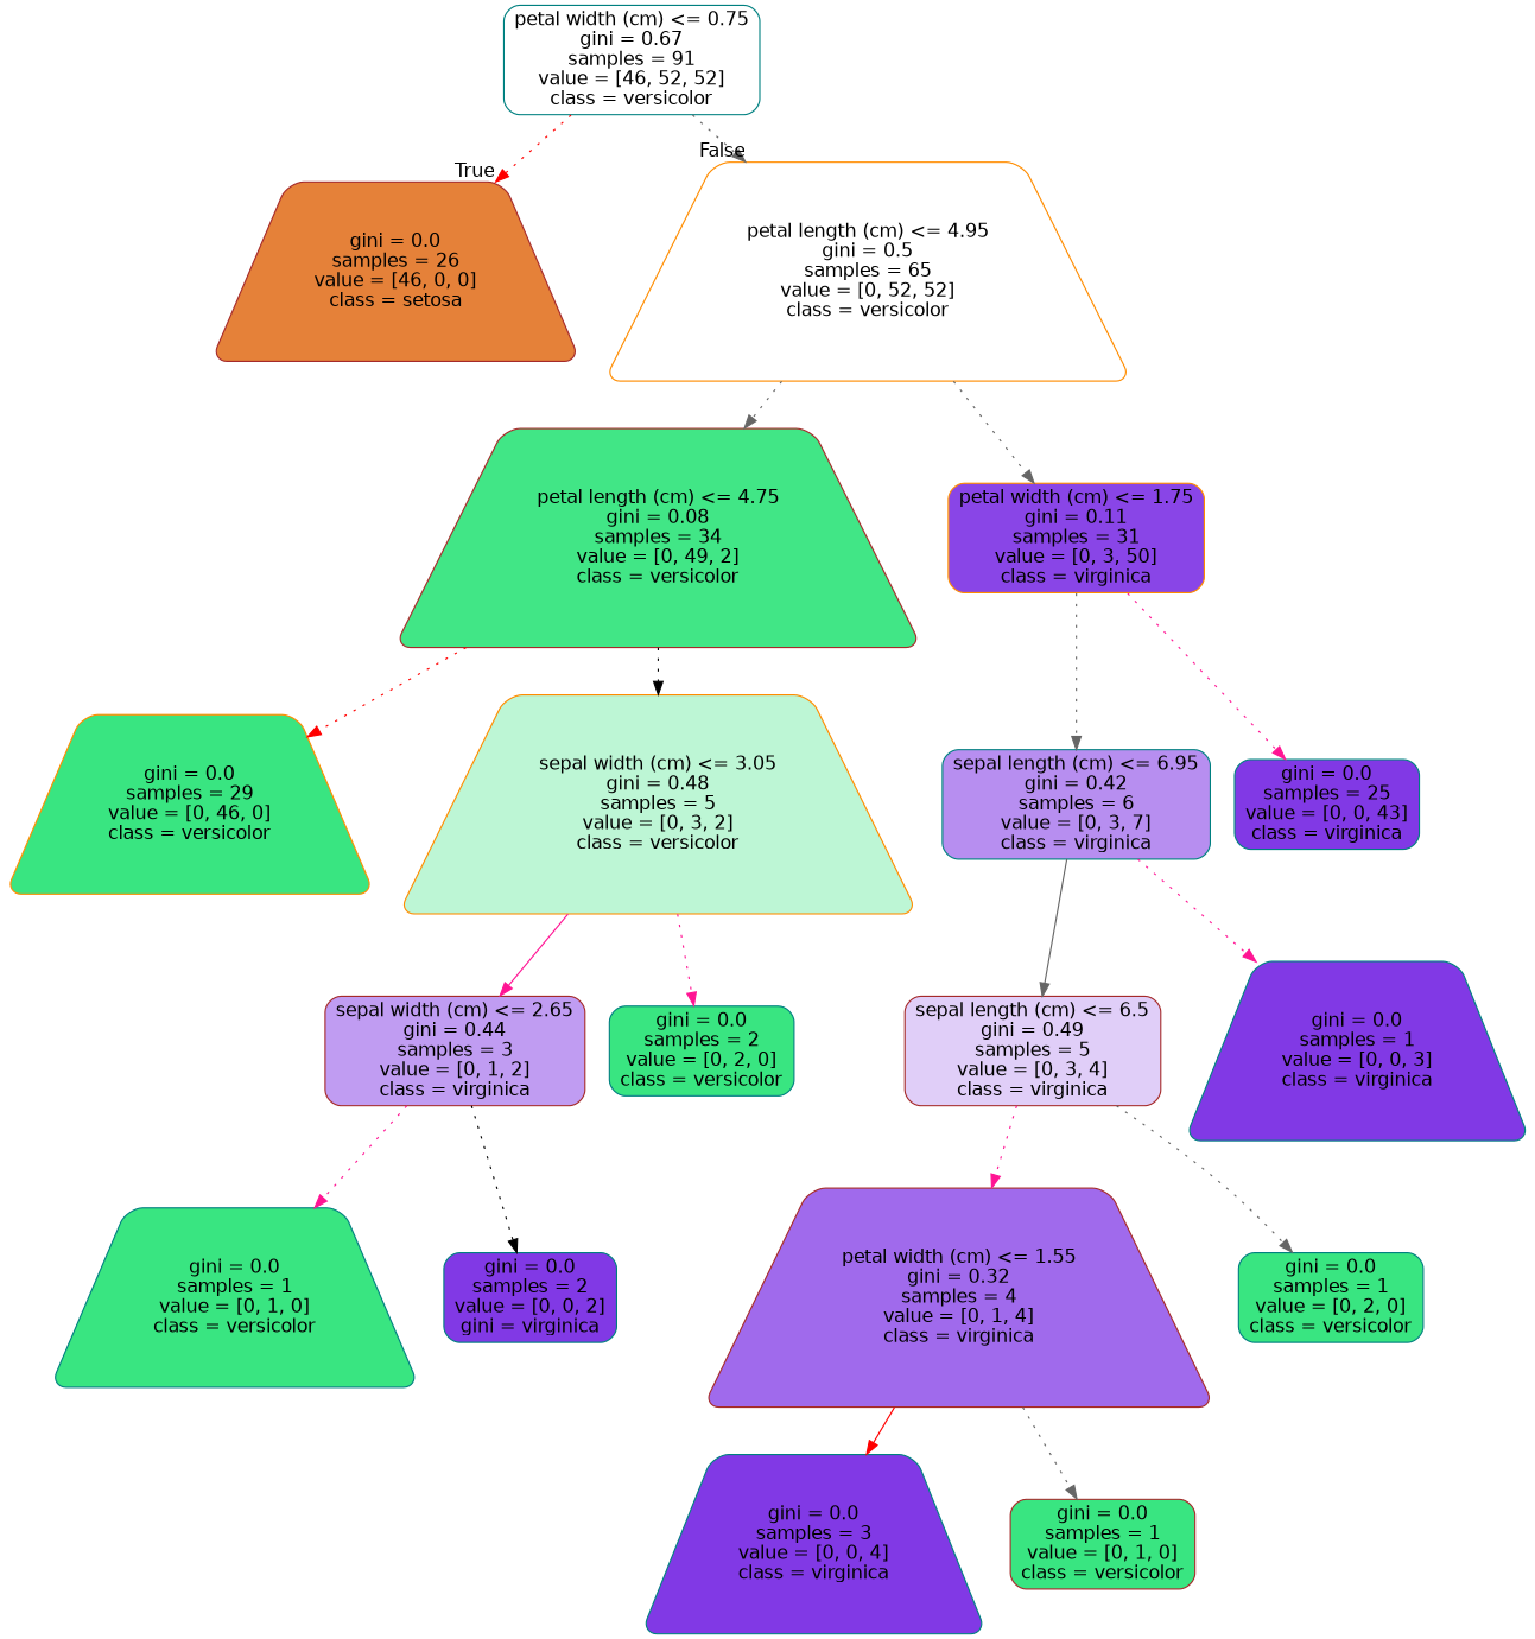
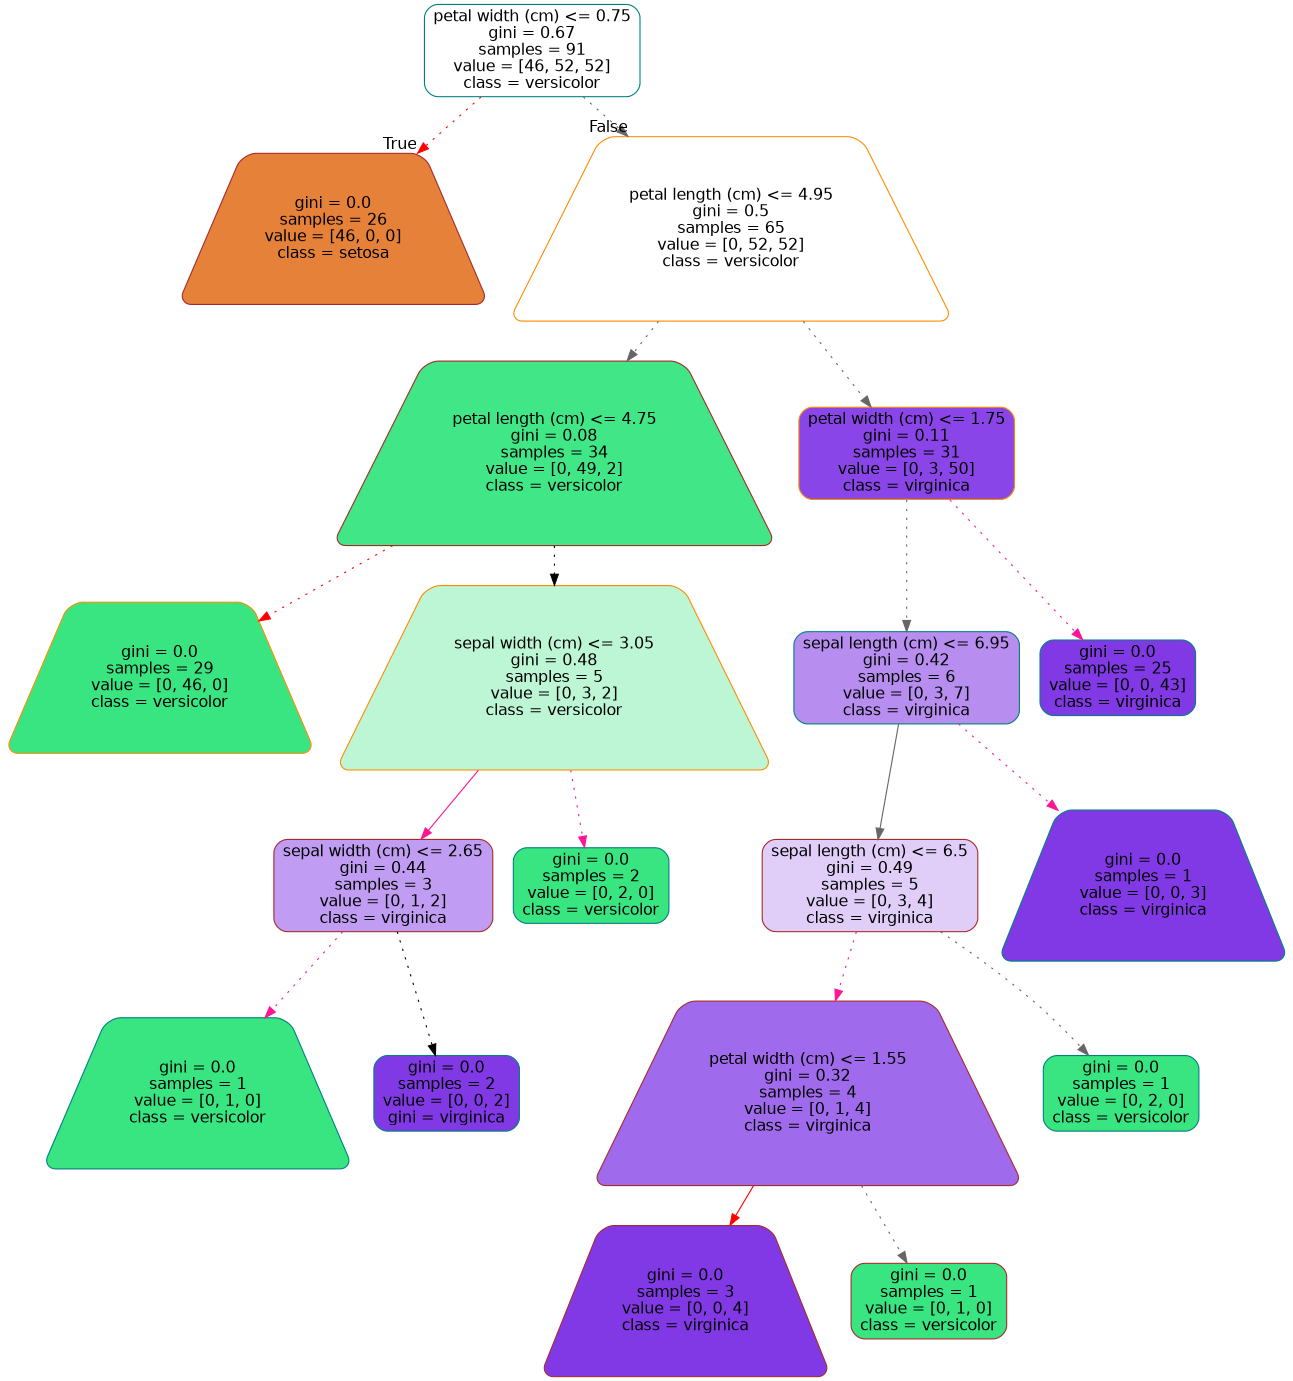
  digraph {
    node [color=teal fillcolor="#39e581" fontname=helvetica shape=box style="filled, rounded"]
    edge [color=gray40 fontname=helvetica style=dotted]
    n1 [fillcolor="#ffffff" label="petal width (cm) <= 0.75\ngini = 0.67\nsamples = 91\nvalue = [46, 52, 52]\nclass = versicolor"]
    n2 [color=brown fillcolor="#e58139" label="gini = 0.0\nsamples = 26\nvalue = [46, 0, 0]\nclass = setosa" shape=trapezium]
    n3 [color=darkorange fillcolor="#ffffff" label="petal length (cm) <= 4.95\ngini = 0.5\nsamples = 65\nvalue = [0, 52, 52]\nclass = versicolor" shape=trapezium]
    n4 [color=brown fillcolor="#41e686" label="petal length (cm) <= 4.75\ngini = 0.08\nsamples = 34\nvalue = [0, 49, 2]\nclass = versicolor" shape=trapezium]
    n5 [color=darkorange fillcolor="#8945e7" label="petal width (cm) <= 1.75\ngini = 0.11\nsamples = 31\nvalue = [0, 3, 50]\nclass = virginica"]
    n6 [color=darkorange label="gini = 0.0\nsamples = 29\nvalue = [0, 46, 0]\nclass = versicolor" shape=trapezium]
    n7 [color=darkorange fillcolor="#bdf6d5" label="sepal width (cm) <= 3.05\ngini = 0.48\nsamples = 5\nvalue = [0, 3, 2]\nclass = versicolor" shape=trapezium]
    n8 [fillcolor="#b78ef0" label="sepal length (cm) <= 6.95\ngini = 0.42\nsamples = 6\nvalue = [0, 3, 7]\nclass = virginica"]
    n9 [fillcolor="#8139e5" label="gini = 0.0\nsamples = 25\nvalue = [0, 0, 43]\nclass = virginica"]
    n10 [color=brown fillcolor="#c09cf2" label="sepal width (cm) <= 2.65\ngini = 0.44\nsamples = 3\nvalue = [0, 1, 2]\nclass = virginica"]
    n11 [label="gini = 0.0\nsamples = 2\nvalue = [0, 2, 0]\nclass = versicolor"]
    n12 [label="gini = 0.0\nsamples = 1\nvalue = [0, 1, 0]\nclass = versicolor" shape=trapezium]
    n13 [fillcolor="#8139e5" label="gini = 0.0\nsamples = 2\nvalue = [0, 0, 2]\ngini = virginica"]
    n14 [color=brown fillcolor="#e0cef8" label="sepal length (cm) <= 6.5\ngini = 0.49\nsamples = 5\nvalue = [0, 3, 4]\nclass = virginica"]
    n15 [fillcolor="#8139e5" label="gini = 0.0\nsamples = 1\nvalue = [0, 0, 3]\nclass = virginica" shape=trapezium]
    n16 [color=brown fillcolor="#a06aec" label="petal width (cm) <= 1.55\ngini = 0.32\nsamples = 4\nvalue = [0, 1, 4]\nclass = virginica" shape=trapezium]
    n17 [label="gini = 0.0\nsamples = 1\nvalue = [0, 2, 0]\nclass = versicolor"]
-   n18 [fillcolor="#8139e5" label="gini = 0.0\nsamples = 3\nvalue = [0, 0, 4]\nclass = virginica" shape=trapezium]
+   n18 [color=brown fillcolor="#8139e5" label="gini = 0.0\nsamples = 3\nvalue = [0, 0, 4]\nclass = virginica" shape=trapezium]
    n19 [color=brown label="gini = 0.0\nsamples = 1\nvalue = [0, 1, 0]\nclass = versicolor"]
    n1 -> n2 [color=red headlabel=True labelangle=45 labeldistance=2.5]
    n1 -> n3 [headlabel=False labelangle=-45 labeldistance=2.5]
    n3 -> n4
    n3 -> n5
    n4 -> n6 [color=red]
    n4 -> n7 [color=black]
    n5 -> n8
    n5 -> n9 [color=deeppink]
    n7 -> n10 [color=deeppink style=solid]
    n7 -> n11 [color=deeppink]
    n8 -> n14 [style=solid]
    n8 -> n15 [color=deeppink]
    n10 -> n12 [color=deeppink]
    n10 -> n13 [color=black]
    n14 -> n16 [color=deeppink]
    n14 -> n17
    n16 -> n18 [color=red style=solid]
    n16 -> n19
  }
